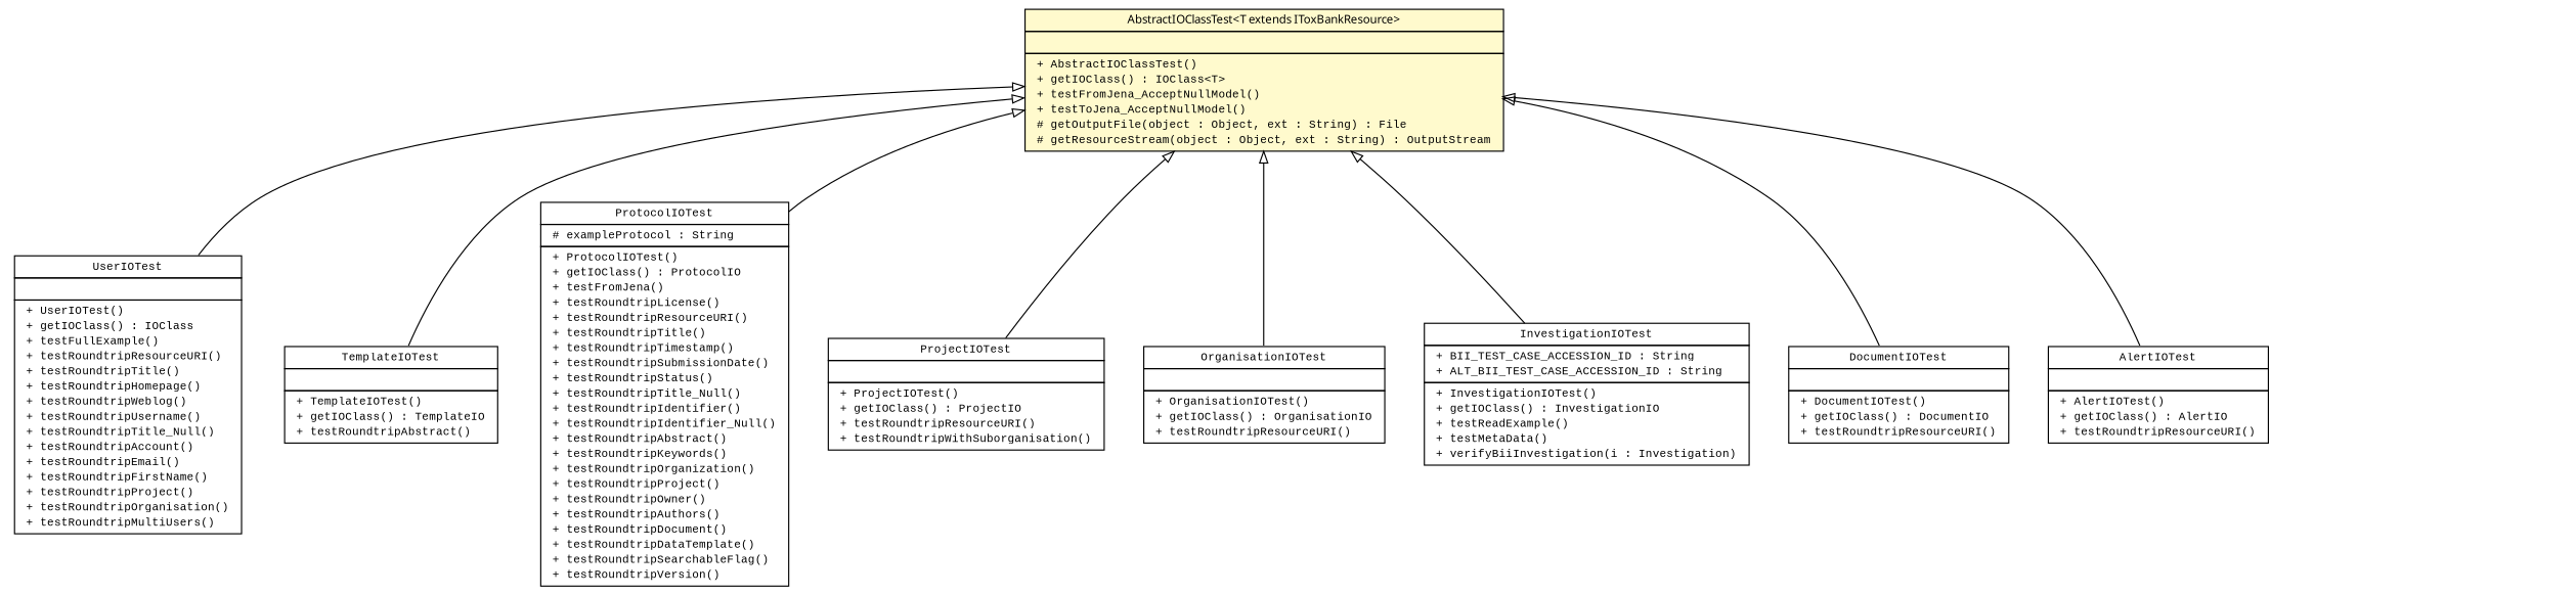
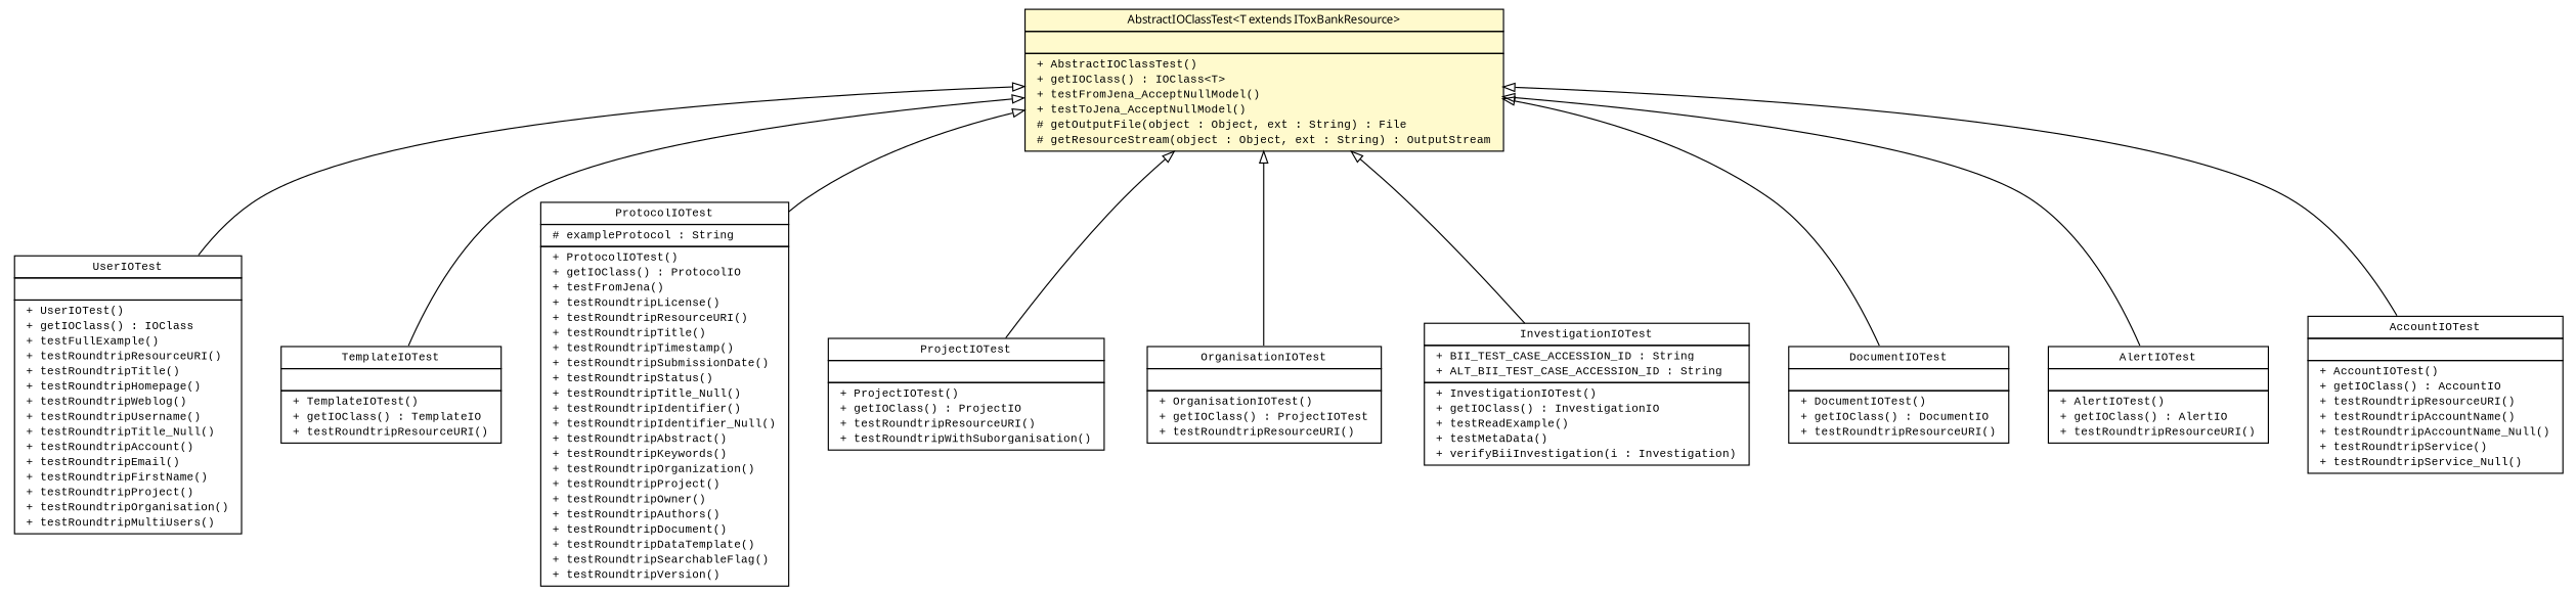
  digraph {
    fontname="Liberation Mono"
    node [fontcolor=black fontname="Liberation Mono" fontsize=10.0 shape=plaintext]
    edge [arrowtail=empty dir=back fontname="Liberation Mono" fontsize=10 headport=p labelfontname=arial labelfontsize=10 tailport=p]
    n1 [label=<<table border="0" cellborder="1" cellspacing="0" cellpadding="2" port="p" href="./UserIOTest.html"> 		<tr><td><table border="0" cellspacing="0" cellpadding="1"> 			<tr><td> UserIOTest </td></tr> 		</table></td></tr> 		<tr><td><table border="0" cellspacing="0" cellpadding="1"> 			<tr><td align="left">  </td></tr> 		</table></td></tr> 		<tr><td><table border="0" cellspacing="0" cellpadding="1"> 			<tr><td align="left"> + UserIOTest() </td></tr> 			<tr><td align="left"> + getIOClass() : IOClass </td></tr> 			<tr><td align="left"> + testFullExample() </td></tr> 			<tr><td align="left"> + testRoundtripResourceURI() </td></tr> 			<tr><td align="left"> + testRoundtripTitle() </td></tr> 			<tr><td align="left"> + testRoundtripHomepage() </td></tr> 			<tr><td align="left"> + testRoundtripWeblog() </td></tr> 			<tr><td align="left"> + testRoundtripUsername() </td></tr> 			<tr><td align="left"> + testRoundtripTitle_Null() </td></tr> 			<tr><td align="left"> + testRoundtripAccount() </td></tr> 			<tr><td align="left"> + testRoundtripEmail() </td></tr> 			<tr><td align="left"> + testRoundtripFirstName() </td></tr> 			<tr><td align="left"> + testRoundtripProject() </td></tr> 			<tr><td align="left"> + testRoundtripOrganisation() </td></tr> 			<tr><td align="left"> + testRoundtripMultiUsers() </td></tr> 		</table></td></tr> 		</table>>]
-   n2 [label=<<table border="0" cellborder="1" cellspacing="0" cellpadding="2" port="p" href="./TemplateIOTest.html"> 		<tr><td><table border="0" cellspacing="0" cellpadding="1"> 			<tr><td> TemplateIOTest </td></tr> 		</table></td></tr> 		<tr><td><table border="0" cellspacing="0" cellpadding="1"> 			<tr><td align="left">  </td></tr> 		</table></td></tr> 		<tr><td><table border="0" cellspacing="0" cellpadding="1"> 			<tr><td align="left"> + TemplateIOTest() </td></tr> 			<tr><td align="left"> + getIOClass() : TemplateIO </td></tr> 			<tr><td align="left"> + testRoundtripAbstract() </td></tr> 		</table></td></tr> 		</table>>]
+   n2 [label=<<table border="0" cellborder="1" cellspacing="0" cellpadding="2" port="p" href="./TemplateIOTest.html"> 		<tr><td><table border="0" cellspacing="0" cellpadding="1"> 			<tr><td> TemplateIOTest </td></tr> 		</table></td></tr> 		<tr><td><table border="0" cellspacing="0" cellpadding="1"> 			<tr><td align="left">  </td></tr> 		</table></td></tr> 		<tr><td><table border="0" cellspacing="0" cellpadding="1"> 			<tr><td align="left"> + TemplateIOTest() </td></tr> 			<tr><td align="left"> + getIOClass() : TemplateIO </td></tr> 			<tr><td align="left"> + testRoundtripResourceURI() </td></tr> 		</table></td></tr> 		</table>>]
    n3 [label=<<table border="0" cellborder="1" cellspacing="0" cellpadding="2" port="p" href="./ProtocolIOTest.html"> 		<tr><td><table border="0" cellspacing="0" cellpadding="1"> 			<tr><td> ProtocolIOTest </td></tr> 		</table></td></tr> 		<tr><td><table border="0" cellspacing="0" cellpadding="1"> 			<tr><td align="left"> # exampleProtocol : String </td></tr> 		</table></td></tr> 		<tr><td><table border="0" cellspacing="0" cellpadding="1"> 			<tr><td align="left"> + ProtocolIOTest() </td></tr> 			<tr><td align="left"> + getIOClass() : ProtocolIO </td></tr> 			<tr><td align="left"> + testFromJena() </td></tr> 			<tr><td align="left"> + testRoundtripLicense() </td></tr> 			<tr><td align="left"> + testRoundtripResourceURI() </td></tr> 			<tr><td align="left"> + testRoundtripTitle() </td></tr> 			<tr><td align="left"> + testRoundtripTimestamp() </td></tr> 			<tr><td align="left"> + testRoundtripSubmissionDate() </td></tr> 			<tr><td align="left"> + testRoundtripStatus() </td></tr> 			<tr><td align="left"> + testRoundtripTitle_Null() </td></tr> 			<tr><td align="left"> + testRoundtripIdentifier() </td></tr> 			<tr><td align="left"> + testRoundtripIdentifier_Null() </td></tr> 			<tr><td align="left"> + testRoundtripAbstract() </td></tr> 			<tr><td align="left"> + testRoundtripKeywords() </td></tr> 			<tr><td align="left"> + testRoundtripOrganization() </td></tr> 			<tr><td align="left"> + testRoundtripProject() </td></tr> 			<tr><td align="left"> + testRoundtripOwner() </td></tr> 			<tr><td align="left"> + testRoundtripAuthors() </td></tr> 			<tr><td align="left"> + testRoundtripDocument() </td></tr> 			<tr><td align="left"> + testRoundtripDataTemplate() </td></tr> 			<tr><td align="left"> + testRoundtripSearchableFlag() </td></tr> 			<tr><td align="left"> + testRoundtripVersion() </td></tr> 		</table></td></tr> 		</table>>]
    n4 [label=<<table border="0" cellborder="1" cellspacing="0" cellpadding="2" port="p" href="./ProjectIOTest.html"> 		<tr><td><table border="0" cellspacing="0" cellpadding="1"> 			<tr><td> ProjectIOTest </td></tr> 		</table></td></tr> 		<tr><td><table border="0" cellspacing="0" cellpadding="1"> 			<tr><td align="left">  </td></tr> 		</table></td></tr> 		<tr><td><table border="0" cellspacing="0" cellpadding="1"> 			<tr><td align="left"> + ProjectIOTest() </td></tr> 			<tr><td align="left"> + getIOClass() : ProjectIO </td></tr> 			<tr><td align="left"> + testRoundtripResourceURI() </td></tr> 			<tr><td align="left"> + testRoundtripWithSuborganisation() </td></tr> 		</table></td></tr> 		</table>>]
-   n5 [label=<<table border="0" cellborder="1" cellspacing="0" cellpadding="2" port="p" href="./OrganisationIOTest.html"> 		<tr><td><table border="0" cellspacing="0" cellpadding="1"> 			<tr><td> OrganisationIOTest </td></tr> 		</table></td></tr> 		<tr><td><table border="0" cellspacing="0" cellpadding="1"> 			<tr><td align="left">  </td></tr> 		</table></td></tr> 		<tr><td><table border="0" cellspacing="0" cellpadding="1"> 			<tr><td align="left"> + OrganisationIOTest() </td></tr> 			<tr><td align="left"> + getIOClass() : OrganisationIO </td></tr> 			<tr><td align="left"> + testRoundtripResourceURI() </td></tr> 		</table></td></tr> 		</table>>]
+   n5 [label=<<table border="0" cellborder="1" cellspacing="0" cellpadding="2" port="p" href="./OrganisationIOTest.html"> 		<tr><td><table border="0" cellspacing="0" cellpadding="1"> 			<tr><td> OrganisationIOTest </td></tr> 		</table></td></tr> 		<tr><td><table border="0" cellspacing="0" cellpadding="1"> 			<tr><td align="left">  </td></tr> 		</table></td></tr> 		<tr><td><table border="0" cellspacing="0" cellpadding="1"> 			<tr><td align="left"> + OrganisationIOTest() </td></tr> 			<tr><td align="left"> + getIOClass() : ProjectIOTest </td></tr> 			<tr><td align="left"> + testRoundtripResourceURI() </td></tr> 		</table></td></tr> 		</table>>]
    n6 [label=<<table border="0" cellborder="1" cellspacing="0" cellpadding="2" port="p" href="./InvestigationIOTest.html"> 		<tr><td><table border="0" cellspacing="0" cellpadding="1"> 			<tr><td> InvestigationIOTest </td></tr> 		</table></td></tr> 		<tr><td><table border="0" cellspacing="0" cellpadding="1"> 			<tr><td align="left"> + BII_TEST_CASE_ACCESSION_ID : String </td></tr> 			<tr><td align="left"> + ALT_BII_TEST_CASE_ACCESSION_ID : String </td></tr> 		</table></td></tr> 		<tr><td><table border="0" cellspacing="0" cellpadding="1"> 			<tr><td align="left"> + InvestigationIOTest() </td></tr> 			<tr><td align="left"> + getIOClass() : InvestigationIO </td></tr> 			<tr><td align="left"> + testReadExample() </td></tr> 			<tr><td align="left"> + testMetaData() </td></tr> 			<tr><td align="left"> + verifyBiiInvestigation(i : Investigation) </td></tr> 		</table></td></tr> 		</table>>]
    n7 [label=<<table border="0" cellborder="1" cellspacing="0" cellpadding="2" port="p" href="./DocumentIOTest.html"> 		<tr><td><table border="0" cellspacing="0" cellpadding="1"> 			<tr><td> DocumentIOTest </td></tr> 		</table></td></tr> 		<tr><td><table border="0" cellspacing="0" cellpadding="1"> 			<tr><td align="left">  </td></tr> 		</table></td></tr> 		<tr><td><table border="0" cellspacing="0" cellpadding="1"> 			<tr><td align="left"> + DocumentIOTest() </td></tr> 			<tr><td align="left"> + getIOClass() : DocumentIO </td></tr> 			<tr><td align="left"> + testRoundtripResourceURI() </td></tr> 		</table></td></tr> 		</table>>]
    n8 [label=<<table border="0" cellborder="1" cellspacing="0" cellpadding="2" port="p" href="./AlertIOTest.html"> 		<tr><td><table border="0" cellspacing="0" cellpadding="1"> 			<tr><td> AlertIOTest </td></tr> 		</table></td></tr> 		<tr><td><table border="0" cellspacing="0" cellpadding="1"> 			<tr><td align="left">  </td></tr> 		</table></td></tr> 		<tr><td><table border="0" cellspacing="0" cellpadding="1"> 			<tr><td align="left"> + AlertIOTest() </td></tr> 			<tr><td align="left"> + getIOClass() : AlertIO </td></tr> 			<tr><td align="left"> + testRoundtripResourceURI() </td></tr> 		</table></td></tr> 		</table>>]
+   n9 [label=<<table border="0" cellborder="1" cellspacing="0" cellpadding="2" port="p" href="./AccountIOTest.html"> 		<tr><td><table border="0" cellspacing="0" cellpadding="1"> 			<tr><td> AccountIOTest </td></tr> 		</table></td></tr> 		<tr><td><table border="0" cellspacing="0" cellpadding="1"> 			<tr><td align="left">  </td></tr> 		</table></td></tr> 		<tr><td><table border="0" cellspacing="0" cellpadding="1"> 			<tr><td align="left"> + AccountIOTest() </td></tr> 			<tr><td align="left"> + getIOClass() : AccountIO </td></tr> 			<tr><td align="left"> + testRoundtripResourceURI() </td></tr> 			<tr><td align="left"> + testRoundtripAccountName() </td></tr> 			<tr><td align="left"> + testRoundtripAccountName_Null() </td></tr> 			<tr><td align="left"> + testRoundtripService() </td></tr> 			<tr><td align="left"> + testRoundtripService_Null() </td></tr> 		</table></td></tr> 		</table>>]
    n10 [label=<<table border="0" cellborder="1" cellspacing="0" cellpadding="2" port="p" bgcolor="lemonChiffon" href="./AbstractIOClassTest.html"> 		<tr><td><table border="0" cellspacing="0" cellpadding="1"> 			<tr><td><font face="ariali"> AbstractIOClassTest&lt;T extends IToxBankResource&gt; </font></td></tr> 		</table></td></tr> 		<tr><td><table border="0" cellspacing="0" cellpadding="1"> 			<tr><td align="left">  </td></tr> 		</table></td></tr> 		<tr><td><table border="0" cellspacing="0" cellpadding="1"> 			<tr><td align="left"> + AbstractIOClassTest() </td></tr> 			<tr><td align="left"> + getIOClass() : IOClass&lt;T&gt; </td></tr> 			<tr><td align="left"> + testFromJena_AcceptNullModel() </td></tr> 			<tr><td align="left"> + testToJena_AcceptNullModel() </td></tr> 			<tr><td align="left"> # getOutputFile(object : Object, ext : String) : File </td></tr> 			<tr><td align="left"> # getResourceStream(object : Object, ext : String) : OutputStream </td></tr> 		</table></td></tr> 		</table>>]
    n10 -> n1
    n10 -> n2
    n10 -> n3
    n10 -> n4
    n10 -> n5
    n10 -> n6
    n10 -> n7
    n10 -> n8
+   n10 -> n9
  }
